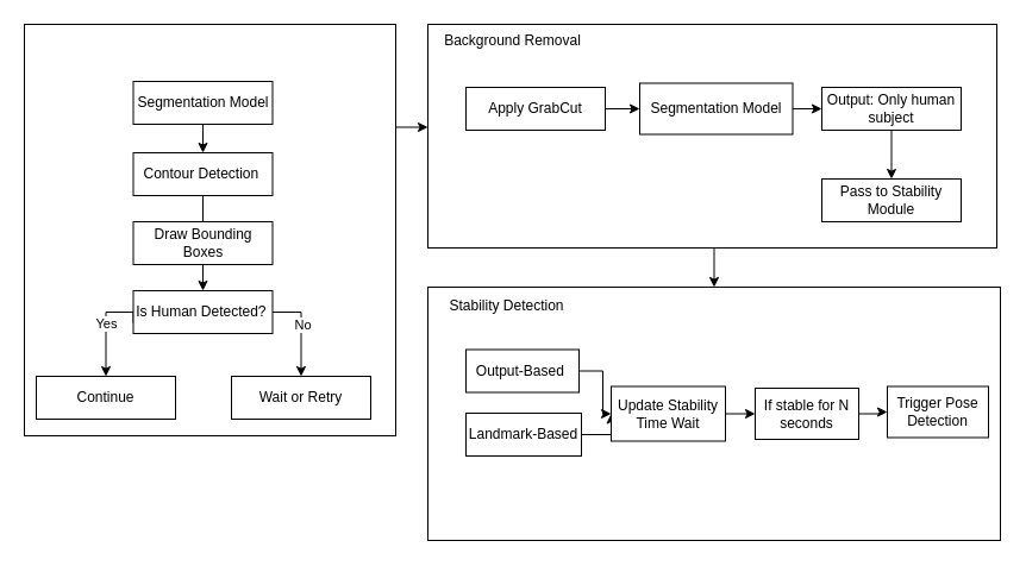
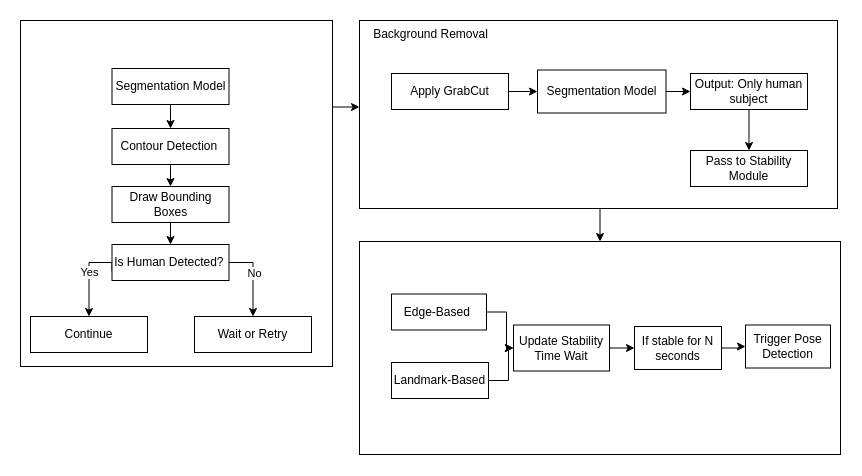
  <mxCell id="0" />
  <mxCell id="1" parent="0" />
  <mxCell id="2" value="" style="rounded=0;whiteSpace=wrap;html=1;" parent="1" vertex="1"><mxGeometry x="20" y="20" width="312" height="346" as="geometry" /></mxCell>
  <mxCell id="3" style="edgeStyle=orthogonalEdgeStyle;rounded=0;orthogonalLoop=1;jettySize=auto;html=1;exitX=0.5;exitY=1;exitDx=0;exitDy=0;" parent="1" source="4" target="6" edge="1"><mxGeometry relative="1" as="geometry" /></mxCell>
  <mxCell id="4" value="Segmentation Model" style="rounded=0;whiteSpace=wrap;html=1;" parent="1" vertex="1"><mxGeometry x="111.5" y="68" width="117" height="36" as="geometry" /></mxCell>
- <mxCell id="5" style="edgeStyle=orthogonalEdgeStyle;rounded=0;orthogonalLoop=1;jettySize=auto;html=1;exitX=0.5;exitY=1;exitDx=0;exitDy=0;endArrow=none;" parent="1" source="6" target="8" edge="1"><mxGeometry relative="1" as="geometry" /></mxCell>
+ <mxCell id="5" style="edgeStyle=orthogonalEdgeStyle;rounded=0;orthogonalLoop=1;jettySize=auto;html=1;exitX=0.5;exitY=1;exitDx=0;exitDy=0;" parent="1" source="6" target="8" edge="1"><mxGeometry relative="1" as="geometry" /></mxCell>
  <mxCell id="6" value="Contour Detection&amp;nbsp;" style="rounded=0;whiteSpace=wrap;html=1;" parent="1" vertex="1"><mxGeometry x="111.5" y="128" width="117" height="36" as="geometry" /></mxCell>
  <mxCell id="7" style="edgeStyle=orthogonalEdgeStyle;rounded=0;orthogonalLoop=1;jettySize=auto;html=1;exitX=0.5;exitY=1;exitDx=0;exitDy=0;entryX=0.5;entryY=0;entryDx=0;entryDy=0;" parent="1" source="8" target="13" edge="1"><mxGeometry relative="1" as="geometry" /></mxCell>
  <mxCell id="8" value="Draw Bounding Boxes" style="rounded=0;whiteSpace=wrap;html=1;" parent="1" vertex="1"><mxGeometry x="111.5" y="186" width="117" height="36" as="geometry" /></mxCell>
  <mxCell id="9" style="edgeStyle=orthogonalEdgeStyle;rounded=0;orthogonalLoop=1;jettySize=auto;html=1;exitX=0;exitY=0.75;exitDx=0;exitDy=0;entryX=0.5;entryY=0;entryDx=0;entryDy=0;" parent="1" source="13" target="14" edge="1"><mxGeometry relative="1" as="geometry"><Array as="points"><mxPoint x="112" y="262" /><mxPoint x="89" y="262" /></Array></mxGeometry></mxCell>
  <mxCell id="10" value="Yes" style="edgeLabel;html=1;align=center;verticalAlign=middle;resizable=0;points=[];" parent="9" vertex="1" connectable="0"><mxGeometry x="-0.046" relative="1" as="geometry"><mxPoint as="offset" /></mxGeometry></mxCell>
  <mxCell id="11" style="edgeStyle=orthogonalEdgeStyle;rounded=0;orthogonalLoop=1;jettySize=auto;html=1;exitX=1;exitY=0.5;exitDx=0;exitDy=0;entryX=0.5;entryY=0;entryDx=0;entryDy=0;" parent="1" source="13" target="15" edge="1"><mxGeometry relative="1" as="geometry" /></mxCell>
  <mxCell id="12" value="No" style="edgeLabel;html=1;align=center;verticalAlign=middle;resizable=0;points=[];" parent="11" vertex="1" connectable="0"><mxGeometry x="-0.128" y="1" relative="1" as="geometry"><mxPoint as="offset" /></mxGeometry></mxCell>
  <mxCell id="13" value="Is Human Detected?&amp;nbsp;" style="rounded=0;whiteSpace=wrap;html=1;" parent="1" vertex="1"><mxGeometry x="111.5" y="244" width="117" height="36" as="geometry" /></mxCell>
  <mxCell id="14" value="Continue" style="rounded=0;whiteSpace=wrap;html=1;" parent="1" vertex="1"><mxGeometry x="30" y="316" width="117" height="36" as="geometry" /></mxCell>
  <mxCell id="15" value="Wait or Retry" style="rounded=0;whiteSpace=wrap;html=1;" parent="1" vertex="1"><mxGeometry x="194" y="316" width="117" height="36" as="geometry" /></mxCell>
  <mxCell id="16" style="edgeStyle=orthogonalEdgeStyle;rounded=0;orthogonalLoop=1;jettySize=auto;html=1;exitX=0.5;exitY=1;exitDx=0;exitDy=0;entryX=0.5;entryY=0;entryDx=0;entryDy=0;" parent="1" source="17" target="27" edge="1"><mxGeometry relative="1" as="geometry" /></mxCell>
  <mxCell id="17" value="" style="rounded=0;whiteSpace=wrap;html=1;" parent="1" vertex="1"><mxGeometry x="359" y="20" width="478" height="188" as="geometry" /></mxCell>
  <mxCell id="18" value="Background Removal" style="text;html=1;align=center;verticalAlign=middle;resizable=0;points=[];autosize=1;strokeColor=none;fillColor=none;" parent="1" vertex="1"><mxGeometry x="363" y="21" width="133" height="26" as="geometry" /></mxCell>
  <mxCell id="19" style="edgeStyle=orthogonalEdgeStyle;rounded=0;orthogonalLoop=1;jettySize=auto;html=1;exitX=1;exitY=0.5;exitDx=0;exitDy=0;entryX=0;entryY=0.5;entryDx=0;entryDy=0;" parent="1" source="20" target="22" edge="1"><mxGeometry relative="1" as="geometry" /></mxCell>
  <mxCell id="20" value="Apply GrabCut" style="rounded=0;whiteSpace=wrap;html=1;" parent="1" vertex="1"><mxGeometry x="391" y="73" width="117" height="36" as="geometry" /></mxCell>
  <mxCell id="21" style="edgeStyle=orthogonalEdgeStyle;rounded=0;orthogonalLoop=1;jettySize=auto;html=1;exitX=1;exitY=0.5;exitDx=0;exitDy=0;entryX=0;entryY=0.5;entryDx=0;entryDy=0;" parent="1" source="22" target="24" edge="1"><mxGeometry relative="1" as="geometry" /></mxCell>
  <mxCell id="22" value="Segmentation Model" style="rounded=0;whiteSpace=wrap;html=1;" parent="1" vertex="1"><mxGeometry x="537" y="69.5" width="128.5" height="43" as="geometry" /></mxCell>
  <mxCell id="23" style="edgeStyle=orthogonalEdgeStyle;rounded=0;orthogonalLoop=1;jettySize=auto;html=1;exitX=0.5;exitY=1;exitDx=0;exitDy=0;entryX=0.5;entryY=0;entryDx=0;entryDy=0;" parent="1" source="24" target="25" edge="1"><mxGeometry relative="1" as="geometry" /></mxCell>
  <mxCell id="24" value="Output: Only human subject" style="rounded=0;whiteSpace=wrap;html=1;" parent="1" vertex="1"><mxGeometry x="690" y="73" width="117" height="36" as="geometry" /></mxCell>
  <mxCell id="25" value="Pass to Stability Module" style="rounded=0;whiteSpace=wrap;html=1;" parent="1" vertex="1"><mxGeometry x="690" y="150" width="117" height="36" as="geometry" /></mxCell>
  <mxCell id="26" style="edgeStyle=orthogonalEdgeStyle;rounded=0;orthogonalLoop=1;jettySize=auto;html=1;exitX=1;exitY=0.25;exitDx=0;exitDy=0;entryX=0;entryY=0.463;entryDx=0;entryDy=0;entryPerimeter=0;" parent="1" source="2" target="17" edge="1"><mxGeometry relative="1" as="geometry" /></mxCell>
  <mxCell id="27" value="" style="rounded=0;whiteSpace=wrap;html=1;" parent="1" vertex="1"><mxGeometry x="359" y="241" width="481" height="213" as="geometry" /></mxCell>
- <mxCell id="28" value="Stability Detection" style="text;html=1;align=center;verticalAlign=middle;resizable=0;points=[];autosize=1;strokeColor=none;fillColor=none;" parent="1" vertex="1"><mxGeometry x="368" y="244" width="114" height="26" as="geometry" /></mxCell>
  <mxCell id="29" style="edgeStyle=orthogonalEdgeStyle;rounded=0;orthogonalLoop=1;jettySize=auto;html=1;exitX=1;exitY=0.5;exitDx=0;exitDy=0;entryX=0;entryY=0.5;entryDx=0;entryDy=0;" parent="1" source="30" target="34" edge="1"><mxGeometry relative="1" as="geometry" /></mxCell>
- <mxCell id="30" value="Output-Based&amp;nbsp;" style="rounded=0;whiteSpace=wrap;html=1;" parent="1" vertex="1"><mxGeometry x="391" y="293.5" width="95" height="36" as="geometry" /></mxCell>
+ <mxCell id="30" value="Edge-Based&amp;nbsp;" style="rounded=0;whiteSpace=wrap;html=1;" parent="1" vertex="1"><mxGeometry x="391" y="293.5" width="95" height="36" as="geometry" /></mxCell>
  <mxCell id="31" style="edgeStyle=orthogonalEdgeStyle;rounded=0;orthogonalLoop=1;jettySize=auto;html=1;exitX=1;exitY=0.5;exitDx=0;exitDy=0;entryX=0;entryY=0.5;entryDx=0;entryDy=0;" parent="1" source="32" target="34" edge="1"><mxGeometry relative="1" as="geometry" /></mxCell>
- <mxCell id="32" value="Landmark-Based" style="rounded=0;whiteSpace=wrap;html=1;" parent="1" vertex="1"><mxGeometry x="391" y="347" width="97" height="36" as="geometry" /></mxCell>
+ <mxCell id="32" value="Landmark-Based" style="rounded=0;whiteSpace=wrap;html=1;" parent="1" vertex="1"><mxGeometry x="391" y="362" width="97" height="36" as="geometry" /></mxCell>
  <mxCell id="33" style="edgeStyle=orthogonalEdgeStyle;rounded=0;orthogonalLoop=1;jettySize=auto;html=1;exitX=1;exitY=0.5;exitDx=0;exitDy=0;entryX=0;entryY=0.5;entryDx=0;entryDy=0;" parent="1" source="34" target="36" edge="1"><mxGeometry relative="1" as="geometry" /></mxCell>
  <mxCell id="34" value="Update Stability Time Wait" style="rounded=0;whiteSpace=wrap;html=1;" parent="1" vertex="1"><mxGeometry x="513" y="324.5" width="96" height="46" as="geometry" /></mxCell>
  <mxCell id="35" value="" style="edgeStyle=orthogonalEdgeStyle;rounded=0;orthogonalLoop=1;jettySize=auto;html=1;" parent="1" source="36" target="37" edge="1"><mxGeometry relative="1" as="geometry" /></mxCell>
  <mxCell id="36" value="If stable for N seconds" style="rounded=0;whiteSpace=wrap;html=1;" parent="1" vertex="1"><mxGeometry x="634" y="326" width="87" height="43" as="geometry" /></mxCell>
  <mxCell id="37" value="Trigger Pose Detection" style="rounded=0;whiteSpace=wrap;html=1;" parent="1" vertex="1"><mxGeometry x="745" y="324.5" width="85" height="43" as="geometry" /></mxCell>
